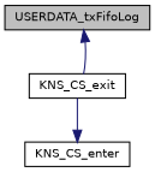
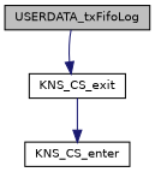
  digraph {
    rankdir=TB
    node [color=black fillcolor=white fontname=Helvetica fontsize=10 shape=record style=filled]
    edge [color=midnightblue fontname=Helvetica fontsize=10 labelfontname=Helvetica labelfontsize=10 style=solid]
    n1 [fillcolor=grey75 fontcolor=black height=0.2 label=USERDATA_txFifoLog width=0.4]
    n2 [height=0.2 label=KNS_CS_exit width=0.4]
    n3 [height=0.2 label=KNS_CS_enter width=0.4]
-   n2 -> n1
+   n1 -> n2
    n2 -> n3
  }
